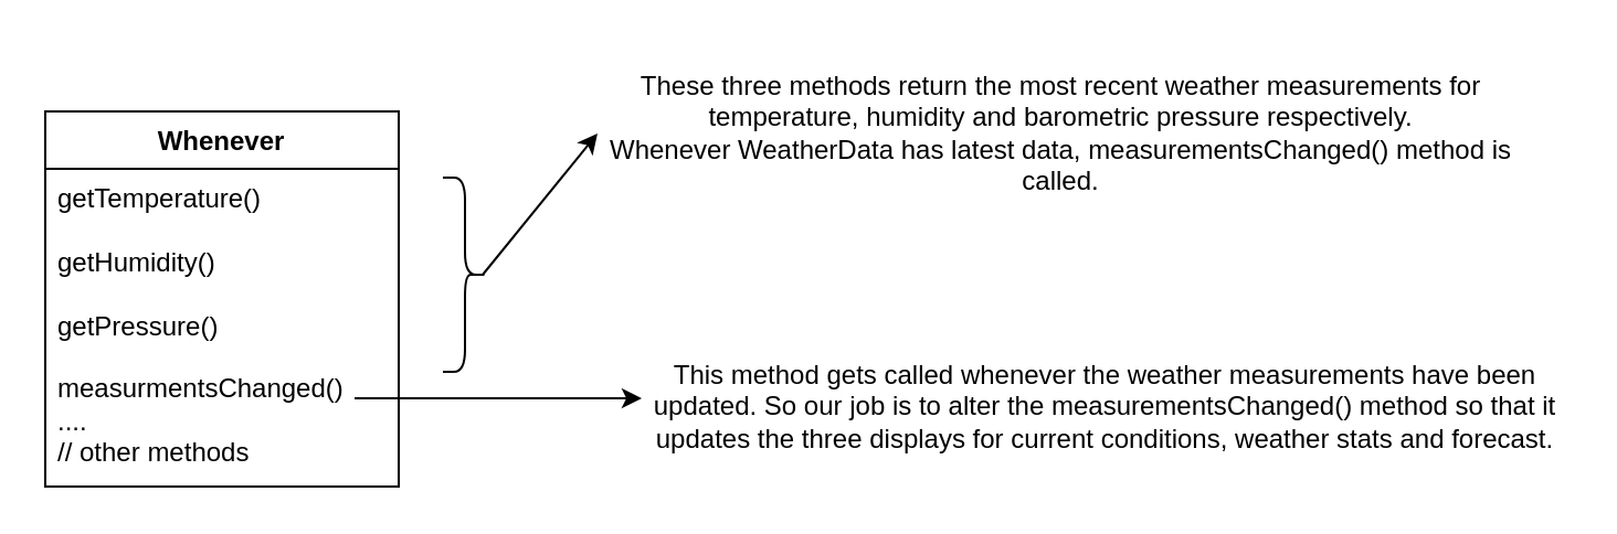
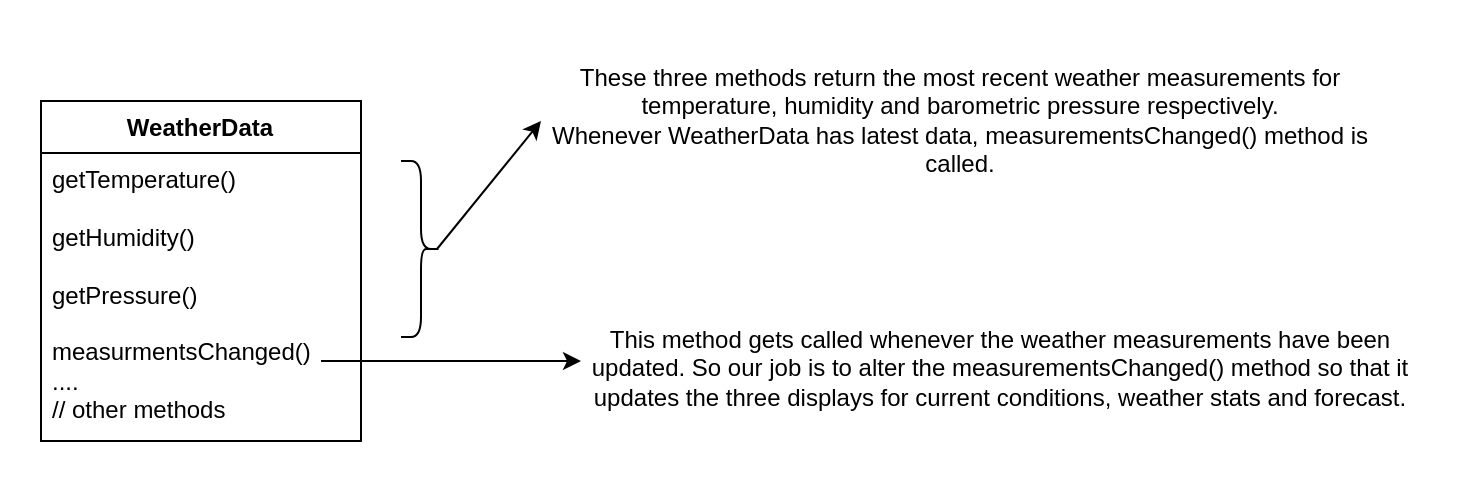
  <mxCell id="0" />
  <mxCell id="1" parent="0" />
- <mxCell id="2" value="Whenever" style="swimlane;fontStyle=1;align=center;verticalAlign=top;childLayout=stackLayout;horizontal=1;startSize=26;horizontalStack=0;resizeParent=1;resizeParentMax=0;resizeLast=0;collapsible=1;marginBottom=0;whiteSpace=wrap;html=1;" vertex="1" parent="1"><mxGeometry x="20" y="50" width="160" height="170" as="geometry" /></mxCell>
+ <mxCell id="2" value="WeatherData" style="swimlane;fontStyle=1;align=center;verticalAlign=top;childLayout=stackLayout;horizontal=1;startSize=26;horizontalStack=0;resizeParent=1;resizeParentMax=0;resizeLast=0;collapsible=1;marginBottom=0;whiteSpace=wrap;html=1;" vertex="1" parent="1"><mxGeometry x="20" y="50" width="160" height="170" as="geometry" /></mxCell>
  <mxCell id="3" value="&lt;div&gt;getTemperature()&lt;/div&gt;&lt;div&gt;&lt;br&gt;&lt;/div&gt;&lt;div&gt;getHumidity()&lt;/div&gt;&lt;div&gt;&lt;br&gt;&lt;/div&gt;&lt;div&gt;getPressure()&lt;/div&gt;&lt;div&gt;&lt;br&gt;&lt;/div&gt;&lt;div&gt;measurmentsChanged()&lt;/div&gt;&lt;div&gt;....&lt;/div&gt;&lt;div&gt;// other methods&lt;br&gt;&lt;/div&gt;" style="text;strokeColor=none;fillColor=none;align=left;verticalAlign=top;spacingLeft=4;spacingRight=4;overflow=hidden;rotatable=0;points=[[0,0.5],[1,0.5]];portConstraint=eastwest;whiteSpace=wrap;html=1;" vertex="1" parent="2"><mxGeometry y="26" width="160" height="144" as="geometry" /></mxCell>
  <mxCell id="4" value="" style="shape=curlyBracket;whiteSpace=wrap;html=1;rounded=1;flipH=1;labelPosition=right;verticalLabelPosition=middle;align=left;verticalAlign=middle;" vertex="1" parent="1"><mxGeometry x="200" y="80" width="20" height="88" as="geometry" /></mxCell>
  <mxCell id="5" value="" style="endArrow=classic;html=1;rounded=0;exitX=0.1;exitY=0.5;exitDx=0;exitDy=0;exitPerimeter=0;entryX=0;entryY=0.5;entryDx=0;entryDy=0;" edge="1" parent="1" source="4" target="6"><mxGeometry width="50" height="50" relative="1" as="geometry"><mxPoint x="230" y="120" as="sourcePoint" /><mxPoint x="260" y="50" as="targetPoint" /></mxGeometry></mxCell>
  <mxCell id="6" value="&lt;div&gt;These three methods return the most recent weather measurements for temperature, humidity and barometric pressure respectively.&lt;/div&gt;&lt;div&gt;Whenever WeatherData has latest data, measurementsChanged() method is called.&lt;br&gt;&lt;/div&gt;" style="text;html=1;strokeColor=none;fillColor=none;align=center;verticalAlign=middle;whiteSpace=wrap;rounded=0;" vertex="1" parent="1"><mxGeometry x="270" y="20" width="420" height="80" as="geometry" /></mxCell>
  <mxCell id="7" value="" style="endArrow=classic;html=1;rounded=0;exitX=0.875;exitY=0.722;exitDx=0;exitDy=0;exitPerimeter=0;" edge="1" parent="1" source="3"><mxGeometry width="50" height="50" relative="1" as="geometry"><mxPoint x="240" y="230" as="sourcePoint" /><mxPoint x="290" y="180" as="targetPoint" /></mxGeometry></mxCell>
  <mxCell id="8" value="This method gets called whenever the weather measurements have been updated. So our job is to alter the measurementsChanged() method so that it updates the three displays for current conditions, weather stats and forecast." style="text;html=1;strokeColor=none;fillColor=none;align=center;verticalAlign=middle;whiteSpace=wrap;rounded=0;" vertex="1" parent="1"><mxGeometry x="290" y="148" width="420" height="72" as="geometry" /></mxCell>
